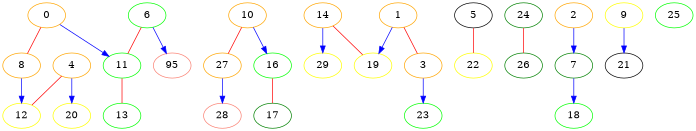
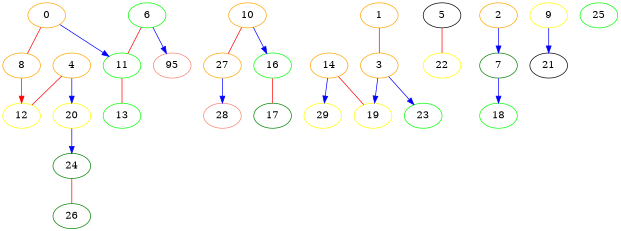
  digraph {
    node [color="#FFA500"]
    edge [color=blue]
    4
    12 [color="#FFFF00"]
    8
    10
    27
    14
    19 [color="#FFFF00"]
    1
    3
    0
    22 [color="#FFFF00"]
    6 [color="#00FF00"]
    11 [color="#00FF00"]
    13 [color="#00FF00"]
    16 [color="#00FF00"]
    17 [color="#008000"]
    24 [color="#008000"]
    26 [color="#008000"]
    5 [color=""]
    2
    7 [color="#008000"]
    20 [color="#FFFF00"]
    29 [color="#FFFF00"]
    28 [color="#FA8072"]
    23 [color="#00FF00"]
    18 [color="#00FF00"]
    9 [color="#FFFF00"]
    21 [color=""]
    n29 [color="#FA8072" label=95]
    25 [color="#00FF00"]
    subgraph sub_1 {
      4
      12
      8
      10
      27
      14
      19
      1
      3
      0
      22
      6
      11
      13
      16
      17
      24
      26
      5
    }
    subgraph sub_2 {
      4
      12
      8
      10
      27
      14
      19
      1
      3
      0
      6
      11
      16
      24
      2
      7
      20
      29
      28
      23
      18
      9
      21
      n29
    }
    4 -> 12 [color=red dir=none]
    4 -> 20
-   8 -> 12
+   8 -> 12 [color=red]
    10 -> 27 [color=red dir=none]
    10 -> 16
    27 -> 28
    14 -> 19 [color=red dir=none]
    14 -> 29
-   1 -> 19
+   3 -> 19
    1 -> 3 [color=red dir=none]
    3 -> 23
    0 -> 8 [color=red dir=none]
    0 -> 11
    6 -> 11 [color=red dir=none]
    6 -> n29
    11 -> 13 [color=red dir=none]
    16 -> 17 [color=red dir=none]
    24 -> 26 [color=red dir=none]
    5 -> 22 [color=red dir=none]
    2 -> 7
    7 -> 18
+   20 -> 24
    9 -> 21
  }
